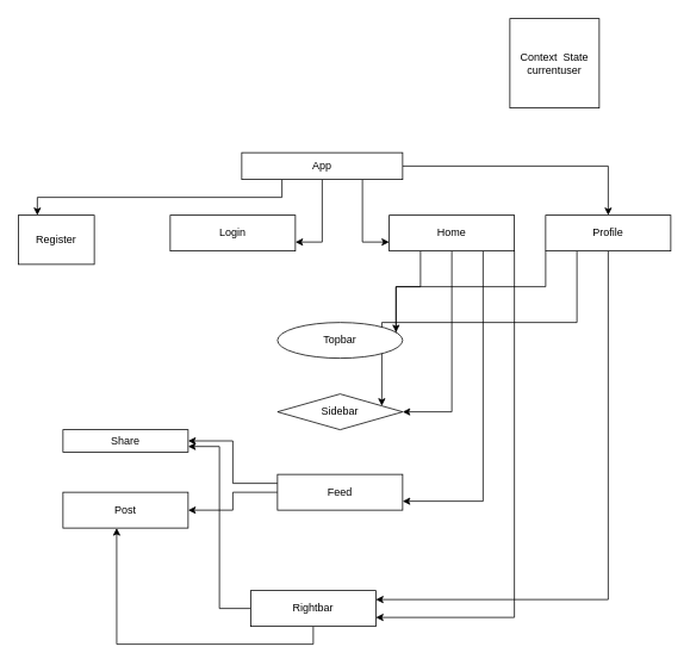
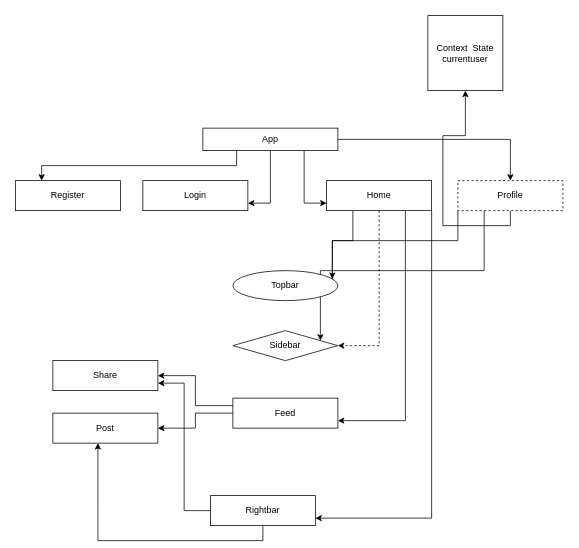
  <mxCell id="0" />
  <mxCell id="1" parent="0" />
  <mxCell id="2" style="edgeStyle=orthogonalEdgeStyle;rounded=0;orthogonalLoop=1;jettySize=auto;html=1;exitX=0.25;exitY=1;exitDx=0;exitDy=0;entryX=0.25;entryY=0;entryDx=0;entryDy=0;" edge="1" parent="1" source="6" target="12"><mxGeometry relative="1" as="geometry" /></mxCell>
  <mxCell id="3" style="edgeStyle=orthogonalEdgeStyle;rounded=0;orthogonalLoop=1;jettySize=auto;html=1;exitX=0.5;exitY=1;exitDx=0;exitDy=0;entryX=1;entryY=0.75;entryDx=0;entryDy=0;" edge="1" parent="1" source="6" target="13"><mxGeometry relative="1" as="geometry" /></mxCell>
  <mxCell id="4" style="edgeStyle=orthogonalEdgeStyle;rounded=0;orthogonalLoop=1;jettySize=auto;html=1;exitX=0.75;exitY=1;exitDx=0;exitDy=0;entryX=0;entryY=0.75;entryDx=0;entryDy=0;" edge="1" parent="1" source="6" target="11"><mxGeometry relative="1" as="geometry" /></mxCell>
  <mxCell id="5" style="edgeStyle=orthogonalEdgeStyle;rounded=0;orthogonalLoop=1;jettySize=auto;html=1;exitX=1;exitY=0.5;exitDx=0;exitDy=0;" edge="1" parent="1" source="6" target="17"><mxGeometry relative="1" as="geometry" /></mxCell>
  <mxCell id="6" value="App" style="rounded=0;whiteSpace=wrap;html=1;" vertex="1" parent="1"><mxGeometry x="270" y="170" width="180" height="30" as="geometry" /></mxCell>
  <mxCell id="7" style="edgeStyle=orthogonalEdgeStyle;rounded=0;orthogonalLoop=1;jettySize=auto;html=1;exitX=1;exitY=1;exitDx=0;exitDy=0;entryX=1;entryY=0.75;entryDx=0;entryDy=0;" edge="1" parent="1" source="11" target="25"><mxGeometry relative="1" as="geometry" /></mxCell>
  <mxCell id="8" style="edgeStyle=orthogonalEdgeStyle;rounded=0;orthogonalLoop=1;jettySize=auto;html=1;exitX=0.75;exitY=1;exitDx=0;exitDy=0;entryX=1;entryY=0.75;entryDx=0;entryDy=0;" edge="1" parent="1" source="11" target="22"><mxGeometry relative="1" as="geometry" /></mxCell>
- <mxCell id="9" style="edgeStyle=orthogonalEdgeStyle;rounded=0;orthogonalLoop=1;jettySize=auto;html=1;entryX=1;entryY=0.5;entryDx=0;entryDy=0;" edge="1" parent="1" source="11" target="19"><mxGeometry relative="1" as="geometry" /></mxCell>
+ <mxCell id="9" style="edgeStyle=orthogonalEdgeStyle;rounded=0;orthogonalLoop=1;jettySize=auto;html=1;entryX=1;entryY=0.5;entryDx=0;entryDy=0;dashed=1;" edge="1" parent="1" source="11" target="19"><mxGeometry relative="1" as="geometry" /></mxCell>
  <mxCell id="10" style="edgeStyle=orthogonalEdgeStyle;rounded=0;orthogonalLoop=1;jettySize=auto;html=1;exitX=0.25;exitY=1;exitDx=0;exitDy=0;entryX=1;entryY=0.75;entryDx=0;entryDy=0;" edge="1" parent="1" source="11" target="18"><mxGeometry relative="1" as="geometry" /></mxCell>
  <mxCell id="11" value="Home" style="rounded=0;whiteSpace=wrap;html=1;" vertex="1" parent="1"><mxGeometry x="435" y="240" width="140" height="40" as="geometry" /></mxCell>
- <mxCell id="12" value="Register" style="rounded=0;whiteSpace=wrap;html=1;" vertex="1" parent="1"><mxGeometry x="20" y="240" width="85" height="55" as="geometry" /></mxCell>
+ <mxCell id="12" value="Register" style="rounded=0;whiteSpace=wrap;html=1;" vertex="1" parent="1"><mxGeometry x="20" y="240" width="140" height="40" as="geometry" /></mxCell>
  <mxCell id="13" value="Login" style="rounded=0;whiteSpace=wrap;html=1;" vertex="1" parent="1"><mxGeometry x="190" y="240" width="140" height="40" as="geometry" /></mxCell>
  <mxCell id="14" style="edgeStyle=orthogonalEdgeStyle;rounded=0;orthogonalLoop=1;jettySize=auto;html=1;exitX=0;exitY=1;exitDx=0;exitDy=0;entryX=1;entryY=0.25;entryDx=0;entryDy=0;" edge="1" parent="1" source="17" target="18"><mxGeometry relative="1" as="geometry" /></mxCell>
  <mxCell id="15" style="edgeStyle=orthogonalEdgeStyle;rounded=0;orthogonalLoop=1;jettySize=auto;html=1;exitX=0.25;exitY=1;exitDx=0;exitDy=0;entryX=1;entryY=0.25;entryDx=0;entryDy=0;" edge="1" parent="1" source="17" target="19"><mxGeometry relative="1" as="geometry" /></mxCell>
- <mxCell id="16" style="edgeStyle=orthogonalEdgeStyle;rounded=0;orthogonalLoop=1;jettySize=auto;html=1;exitX=0.5;exitY=1;exitDx=0;exitDy=0;entryX=1;entryY=0.25;entryDx=0;entryDy=0;" edge="1" parent="1" source="17" target="25"><mxGeometry relative="1" as="geometry" /></mxCell>
- <mxCell id="17" value="Profile" style="rounded=0;whiteSpace=wrap;html=1;" vertex="1" parent="1"><mxGeometry x="610" y="240" width="140" height="40" as="geometry" /></mxCell>
+ <mxCell id="16" style="edgeStyle=orthogonalEdgeStyle;rounded=0;orthogonalLoop=1;jettySize=auto;html=1;exitX=0.5;exitY=1;exitDx=0;exitDy=0;" edge="1" parent="1" source="17" target="28"><mxGeometry relative="1" as="geometry" /></mxCell>
+ <mxCell id="17" value="Profile" style="rounded=0;whiteSpace=wrap;html=1;dashed=1;" vertex="1" parent="1"><mxGeometry x="610" y="240" width="140" height="40" as="geometry" /></mxCell>
  <mxCell id="18" value="Topbar" style="ellipse;whiteSpace=wrap;html=1;" vertex="1" parent="1"><mxGeometry x="310" y="360" width="140" height="40" as="geometry" /></mxCell>
  <mxCell id="19" value="Sidebar" style="rhombus;whiteSpace=wrap;html=1;" vertex="1" parent="1"><mxGeometry x="310" y="440" width="140" height="40" as="geometry" /></mxCell>
  <mxCell id="20" style="edgeStyle=orthogonalEdgeStyle;rounded=0;orthogonalLoop=1;jettySize=auto;html=1;exitX=0;exitY=0.25;exitDx=0;exitDy=0;entryX=1;entryY=0.5;entryDx=0;entryDy=0;" edge="1" parent="1" source="22" target="26"><mxGeometry relative="1" as="geometry" /></mxCell>
  <mxCell id="21" style="edgeStyle=orthogonalEdgeStyle;rounded=0;orthogonalLoop=1;jettySize=auto;html=1;exitX=0;exitY=0.5;exitDx=0;exitDy=0;entryX=1;entryY=0.5;entryDx=0;entryDy=0;" edge="1" parent="1" source="22" target="27"><mxGeometry relative="1" as="geometry" /></mxCell>
  <mxCell id="22" value="Feed" style="rounded=0;whiteSpace=wrap;html=1;" vertex="1" parent="1"><mxGeometry x="310" y="530" width="140" height="40" as="geometry" /></mxCell>
  <mxCell id="23" style="edgeStyle=orthogonalEdgeStyle;rounded=0;orthogonalLoop=1;jettySize=auto;html=1;exitX=0;exitY=0.5;exitDx=0;exitDy=0;entryX=1;entryY=0.75;entryDx=0;entryDy=0;" edge="1" parent="1" source="25" target="26"><mxGeometry relative="1" as="geometry" /></mxCell>
  <mxCell id="24" style="edgeStyle=orthogonalEdgeStyle;rounded=0;orthogonalLoop=1;jettySize=auto;html=1;exitX=0.5;exitY=1;exitDx=0;exitDy=0;entryX=0.429;entryY=1;entryDx=0;entryDy=0;entryPerimeter=0;" edge="1" parent="1" source="25" target="27"><mxGeometry relative="1" as="geometry" /></mxCell>
  <mxCell id="25" value="Rightbar" style="rounded=0;whiteSpace=wrap;html=1;" vertex="1" parent="1"><mxGeometry x="280" y="660" width="140" height="40" as="geometry" /></mxCell>
- <mxCell id="26" value="Share" style="rounded=0;whiteSpace=wrap;html=1;" vertex="1" parent="1"><mxGeometry x="70" y="480" width="140" height="25" as="geometry" /></mxCell>
+ <mxCell id="26" value="Share" style="rounded=0;whiteSpace=wrap;html=1;" vertex="1" parent="1"><mxGeometry x="70" y="480" width="140" height="40" as="geometry" /></mxCell>
  <mxCell id="27" value="Post" style="rounded=0;whiteSpace=wrap;html=1;" vertex="1" parent="1"><mxGeometry x="70" y="550" width="140" height="40" as="geometry" /></mxCell>
  <mxCell id="28" value="Context&amp;nbsp; State&lt;br&gt;currentuser" style="whiteSpace=wrap;html=1;aspect=fixed;" vertex="1" parent="1"><mxGeometry x="570" y="20" width="100" height="100" as="geometry" /></mxCell>
